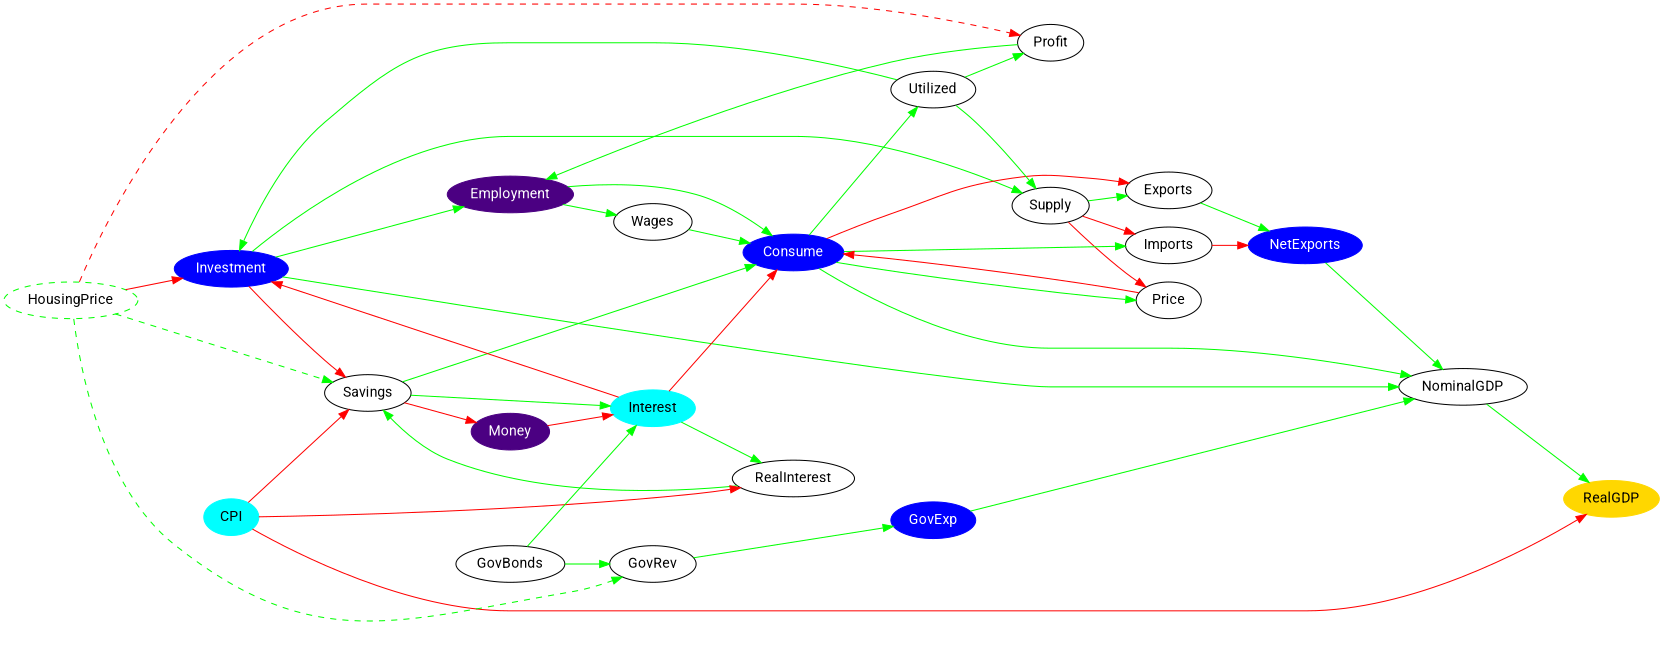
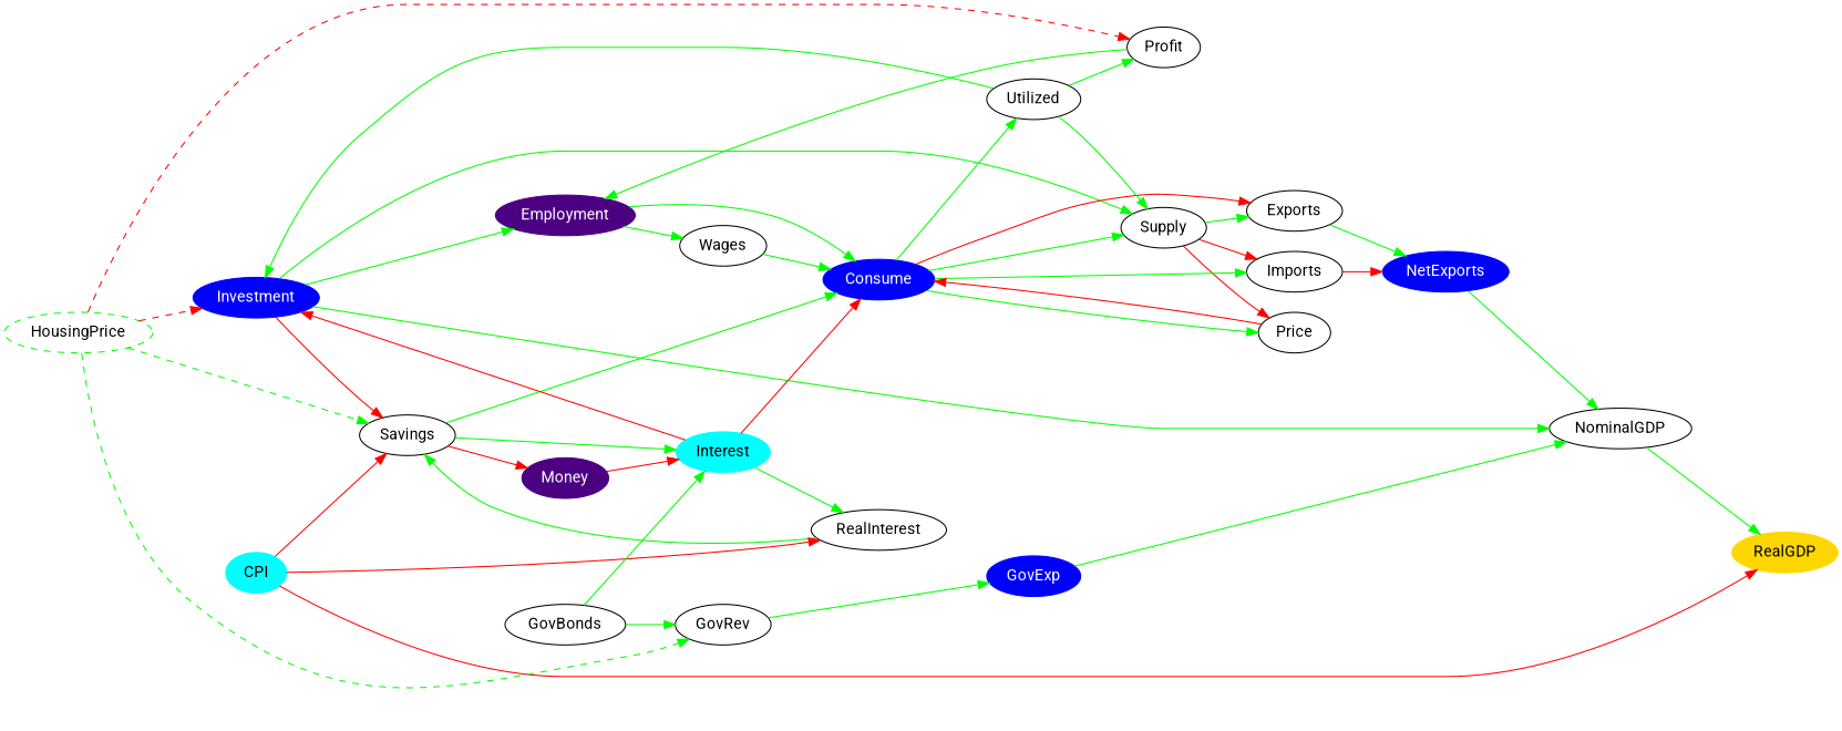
  digraph {
    fontname=Roboto
    rankdir=LR
    node [fontname=Roboto]
    edge [color=green fontname=Roboto]
    RealGDP [color=gold style=filled]
    Investment [color=blue fontcolor=white style=filled]
    Employment [color=indigo fontcolor=white style=filled]
    NominalGDP
    Supply
    Savings
    Consume [color=blue fontcolor=white style=filled]
    Wages
    Price
    Imports
    Exports
    Utilized
    Profit
    NetExports [color=blue fontcolor=white style=filled]
    GovExp [color=blue fontcolor=white style=filled]
    Money [color=indigo fontcolor=white style=filled]
    Interest [color=cyan style=filled]
    RealInterest
    CPI [color=cyan style=filled]
    GovBonds
    GovRev
    HousingPrice [color=green style=dashed]
    Investment -> Employment
    Investment -> NominalGDP
    Investment -> Supply
    Investment -> Savings [color=red]
    Employment -> Consume
    Employment -> Wages
    NominalGDP -> RealGDP
    Supply -> Price [color=red]
    Supply -> Imports [color=red]
    Supply -> Exports
    Savings -> Consume
    Savings -> Money [color=red]
    Savings -> Interest
-   Consume -> NominalGDP
+   Consume -> Supply
    Consume -> Price
    Consume -> Imports
    Consume -> Exports [color=red]
    Consume -> Utilized
    Wages -> Consume
    Price -> Consume [color=red]
    Imports -> NetExports [color=red]
    Exports -> NetExports
    Utilized -> Investment
    Utilized -> Supply
    Utilized -> Profit
    Profit -> Employment
    NetExports -> NominalGDP
    GovExp -> NominalGDP
    Money -> Interest [color=red]
    Interest -> Investment [color=red]
    Interest -> Consume [color=red]
    Interest -> RealInterest
    RealInterest -> Savings
    CPI -> RealGDP [color=red]
    CPI -> Savings [color=red]
    CPI -> RealInterest [color=red]
    GovBonds -> Interest
    GovBonds -> GovRev
    GovRev -> GovExp
-   HousingPrice -> Investment [color=red style=solid]
+   HousingPrice -> Investment [color=red style=dashed]
    HousingPrice -> Savings [style=dashed]
    HousingPrice -> Profit [color=red style=dashed]
    HousingPrice -> GovRev [style=dashed]
  }
